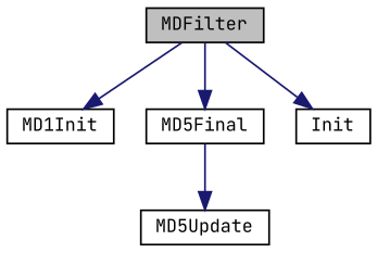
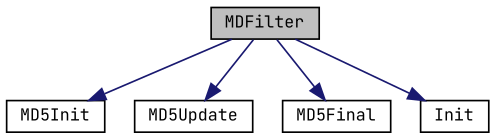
  digraph {
    fontname="JetBrains Mono"
    rankdir=TB
    node [color=black fillcolor=white fontname="JetBrains Mono" fontsize=10 shape=record style=filled]
    edge [color=midnightblue fontname="JetBrains Mono" fontsize=10 labelfontname=Helvetica labelfontsize=10 style=solid]
    n1 [fillcolor=grey75 fontcolor=black height=0.2 label=MDFilter width=0.4]
-   n2 [height=0.2 label=MD1Init width=0.4]
+   n2 [height=0.2 label=MD5Init width=0.4]
    n3 [height=0.2 label=MD5Update width=0.4]
    n4 [height=0.2 label=MD5Final width=0.4]
    n5 [height=0.2 label=Init width=0.4]
    n1 -> n2
-   n4 -> n3
+   n1 -> n3
    n1 -> n4
    n1 -> n5
  }
